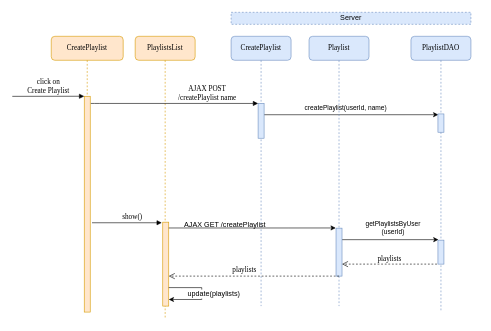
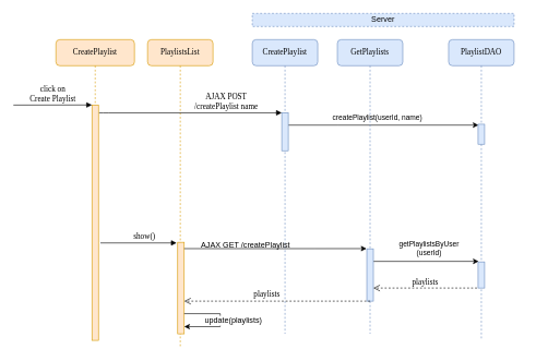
  <mxCell id="0" />
  <mxCell id="1" parent="0" />
  <mxCell id="2" value="CreatePlaylist" style="shape=umlLifeline;perimeter=lifelinePerimeter;whiteSpace=wrap;html=1;container=1;collapsible=0;recursiveResize=0;outlineConnect=0;rounded=1;shadow=0;comic=0;labelBackgroundColor=none;strokeWidth=1;fontFamily=Verdana;fontSize=12;align=center;fillColor=#ffe6cc;strokeColor=#d79b00;" parent="1" vertex="1"><mxGeometry x="85" y="60" width="120" height="460" as="geometry" /></mxCell>
  <mxCell id="3" value="" style="html=1;points=[];perimeter=orthogonalPerimeter;rounded=0;shadow=0;comic=0;labelBackgroundColor=none;strokeWidth=1;fontFamily=Verdana;fontSize=12;align=center;fillColor=#ffe6cc;strokeColor=#d79b00;" parent="2" vertex="1"><mxGeometry x="55" y="100" width="10" height="360" as="geometry" /></mxCell>
  <mxCell id="4" value="PlaylistsList" style="shape=umlLifeline;perimeter=lifelinePerimeter;whiteSpace=wrap;html=1;container=1;collapsible=0;recursiveResize=0;outlineConnect=0;rounded=1;shadow=0;comic=0;labelBackgroundColor=none;strokeWidth=1;fontFamily=Verdana;fontSize=12;align=center;fillColor=#ffe6cc;strokeColor=#d79b00;" parent="1" vertex="1"><mxGeometry x="225" y="60" width="100" height="470" as="geometry" /></mxCell>
  <mxCell id="5" value="" style="html=1;points=[];perimeter=orthogonalPerimeter;rounded=0;shadow=0;comic=0;labelBackgroundColor=none;strokeWidth=1;fontFamily=Verdana;fontSize=12;align=center;fillColor=#ffe6cc;strokeColor=#d79b00;" vertex="1" parent="4"><mxGeometry x="46" y="310" width="10" height="140" as="geometry" /></mxCell>
  <mxCell id="6" value="update(playlists)" style="edgeStyle=orthogonalEdgeStyle;rounded=0;orthogonalLoop=1;jettySize=auto;html=1;fontSize=12;" edge="1" parent="4"><mxGeometry x="0.154" y="-22" relative="1" as="geometry"><mxPoint x="56" y="419.167" as="sourcePoint" /><mxPoint x="56" y="439" as="targetPoint" /><Array as="points"><mxPoint x="111" y="419" /><mxPoint x="111" y="439" /></Array><mxPoint x="20" y="13" as="offset" /></mxGeometry></mxCell>
  <mxCell id="7" value="CreatePlaylist" style="shape=umlLifeline;perimeter=lifelinePerimeter;whiteSpace=wrap;html=1;container=1;collapsible=0;recursiveResize=0;outlineConnect=0;rounded=1;shadow=0;comic=0;labelBackgroundColor=none;strokeWidth=1;fontFamily=Verdana;fontSize=12;align=center;fillColor=#dae8fc;strokeColor=#6c8ebf;" parent="1" vertex="1"><mxGeometry x="385" y="60" width="100" height="450" as="geometry" /></mxCell>
  <mxCell id="8" value="createPlaylist(userId, name)" style="edgeStyle=orthogonalEdgeStyle;rounded=0;orthogonalLoop=1;jettySize=auto;html=1;entryX=0.06;entryY=0.042;entryDx=0;entryDy=0;entryPerimeter=0;fontSize=11;" edge="1" parent="1" source="9" target="14"><mxGeometry x="-0.067" y="12" relative="1" as="geometry"><Array as="points"><mxPoint x="515" y="191" /></Array><mxPoint as="offset" /></mxGeometry></mxCell>
  <mxCell id="9" value="" style="html=1;points=[];perimeter=orthogonalPerimeter;rounded=0;shadow=0;comic=0;labelBackgroundColor=none;strokeWidth=1;fontFamily=Verdana;fontSize=12;align=center;fillColor=#dae8fc;strokeColor=#6c8ebf;" parent="1" vertex="1"><mxGeometry x="430" y="172" width="10" height="58" as="geometry" /></mxCell>
  <mxCell id="10" value="AJAX POST&lt;br&gt;/createPlaylist name" style="html=1;verticalAlign=bottom;endArrow=block;entryX=0;entryY=0;labelBackgroundColor=none;fontFamily=Verdana;fontSize=12;edgeStyle=elbowEdgeStyle;elbow=vertical;" parent="1" target="9" edge="1"><mxGeometry x="0.391" relative="1" as="geometry"><mxPoint x="151" y="172" as="sourcePoint" /><Array as="points"><mxPoint x="155" y="172" /></Array><mxPoint as="offset" /></mxGeometry></mxCell>
  <mxCell id="11" value="click on&lt;br&gt;Create Playlist" style="html=1;verticalAlign=bottom;endArrow=block;entryX=0;entryY=0;labelBackgroundColor=none;fontFamily=Verdana;fontSize=12;edgeStyle=elbowEdgeStyle;elbow=vertical;" parent="1" target="3" edge="1"><mxGeometry relative="1" as="geometry"><mxPoint x="20" y="160.167" as="sourcePoint" /></mxGeometry></mxCell>
  <mxCell id="12" value="Server" style="rounded=0;whiteSpace=wrap;html=1;fontSize=12;fillColor=#dae8fc;strokeColor=#6c8ebf;dashed=1;" vertex="1" parent="1"><mxGeometry x="385" y="20" width="400" height="20" as="geometry" /></mxCell>
  <mxCell id="13" value="PlaylistDAO" style="shape=umlLifeline;perimeter=lifelinePerimeter;whiteSpace=wrap;html=1;container=1;collapsible=0;recursiveResize=0;outlineConnect=0;rounded=1;shadow=0;comic=0;labelBackgroundColor=none;strokeWidth=1;fontFamily=Verdana;fontSize=12;align=center;fillColor=#dae8fc;strokeColor=#6c8ebf;" vertex="1" parent="1"><mxGeometry x="685" y="60" width="100" height="460" as="geometry" /></mxCell>
  <mxCell id="14" value="" style="html=1;points=[];perimeter=orthogonalPerimeter;rounded=0;shadow=0;comic=0;labelBackgroundColor=none;strokeWidth=1;fontFamily=Verdana;fontSize=12;align=center;fillColor=#dae8fc;strokeColor=#6c8ebf;" vertex="1" parent="13"><mxGeometry x="45" y="129.5" width="10" height="30.5" as="geometry" /></mxCell>
  <mxCell id="15" value="show()" style="html=1;verticalAlign=bottom;endArrow=block;labelBackgroundColor=none;fontFamily=Verdana;fontSize=12;edgeStyle=elbowEdgeStyle;elbow=vertical;entryX=-0.157;entryY=0.006;entryDx=0;entryDy=0;entryPerimeter=0;" edge="1" parent="1" target="5"><mxGeometry x="0.143" relative="1" as="geometry"><mxPoint x="153" y="371" as="sourcePoint" /><mxPoint x="265" y="371" as="targetPoint" /><Array as="points"><mxPoint x="148" y="371" /></Array><mxPoint as="offset" /></mxGeometry></mxCell>
- <mxCell id="16" value="Playlist" style="shape=umlLifeline;perimeter=lifelinePerimeter;whiteSpace=wrap;html=1;container=1;collapsible=0;recursiveResize=0;outlineConnect=0;rounded=1;shadow=0;comic=0;labelBackgroundColor=none;strokeWidth=1;fontFamily=Verdana;fontSize=12;align=center;fillColor=#dae8fc;strokeColor=#6c8ebf;" vertex="1" parent="1"><mxGeometry x="515" y="60" width="100" height="450" as="geometry" /></mxCell>
+ <mxCell id="16" value="GetPlaylists" style="shape=umlLifeline;perimeter=lifelinePerimeter;whiteSpace=wrap;html=1;container=1;collapsible=0;recursiveResize=0;outlineConnect=0;rounded=1;shadow=0;comic=0;labelBackgroundColor=none;strokeWidth=1;fontFamily=Verdana;fontSize=12;align=center;fillColor=#dae8fc;strokeColor=#6c8ebf;" vertex="1" parent="1"><mxGeometry x="515" y="60" width="100" height="450" as="geometry" /></mxCell>
  <mxCell id="17" value="getPlaylistsByUser&lt;br&gt;(userId)" style="edgeStyle=orthogonalEdgeStyle;rounded=0;orthogonalLoop=1;jettySize=auto;html=1;entryX=0.06;entryY=0.042;entryDx=0;entryDy=0;entryPerimeter=0;fontSize=11;" edge="1" parent="1" source="18"><mxGeometry x="0.057" y="19" relative="1" as="geometry"><Array as="points"><mxPoint x="645" y="399" /></Array><mxPoint as="offset" /><mxPoint x="730.833" y="399.167" as="targetPoint" /></mxGeometry></mxCell>
  <mxCell id="18" value="" style="html=1;points=[];perimeter=orthogonalPerimeter;rounded=0;shadow=0;comic=0;labelBackgroundColor=none;strokeWidth=1;fontFamily=Verdana;fontSize=12;align=center;fillColor=#dae8fc;strokeColor=#6c8ebf;" vertex="1" parent="1"><mxGeometry x="560" y="380" width="10" height="80" as="geometry" /></mxCell>
  <mxCell id="19" value="playlists" style="html=1;verticalAlign=bottom;endArrow=open;dashed=1;endSize=8;labelBackgroundColor=none;fontFamily=Verdana;fontSize=12;edgeStyle=elbowEdgeStyle;elbow=vertical;exitX=-0.144;exitY=0.938;exitDx=0;exitDy=0;exitPerimeter=0;" edge="1" parent="1"><mxGeometry relative="1" as="geometry"><mxPoint x="570" y="440" as="targetPoint" /><Array as="points"><mxPoint x="645" y="440" /><mxPoint x="635" y="390" /><mxPoint x="645" y="380" /><mxPoint x="675" y="380" /></Array><mxPoint x="728.333" y="440" as="sourcePoint" /></mxGeometry></mxCell>
  <mxCell id="20" style="edgeStyle=orthogonalEdgeStyle;rounded=0;orthogonalLoop=1;jettySize=auto;html=1;fontSize=11;entryX=-0.048;entryY=-0.004;entryDx=0;entryDy=0;entryPerimeter=0;" edge="1" parent="1" source="5" target="18"><mxGeometry relative="1" as="geometry"><mxPoint x="835" y="383" as="targetPoint" /><Array as="points"><mxPoint x="480" y="380" /></Array></mxGeometry></mxCell>
  <mxCell id="21" value="AJAX GET&amp;nbsp;/createPlaylist" style="text;html=1;fontSize=12;" vertex="1" parent="1"><mxGeometry x="305" y="360" width="200" height="30" as="geometry" /></mxCell>
  <mxCell id="22" value="playlists" style="html=1;verticalAlign=bottom;endArrow=open;dashed=1;endSize=8;labelBackgroundColor=none;fontFamily=Verdana;fontSize=12;edgeStyle=elbowEdgeStyle;elbow=vertical;" edge="1" parent="1" target="5"><mxGeometry x="0.111" y="-1" relative="1" as="geometry"><mxPoint x="691.67" y="460.67" as="targetPoint" /><Array as="points"><mxPoint x="555" y="460" /><mxPoint x="756.67" y="410.67" /><mxPoint x="766.67" y="400.67" /><mxPoint x="796.67" y="400.67" /></Array><mxPoint x="565" y="460" as="sourcePoint" /><mxPoint as="offset" /></mxGeometry></mxCell>
  <mxCell id="23" value="" style="html=1;points=[];perimeter=orthogonalPerimeter;rounded=0;shadow=0;comic=0;labelBackgroundColor=none;strokeWidth=1;fontFamily=Verdana;fontSize=12;align=center;fillColor=#dae8fc;strokeColor=#6c8ebf;" vertex="1" parent="1"><mxGeometry x="730" y="400" width="10" height="40" as="geometry" /></mxCell>
